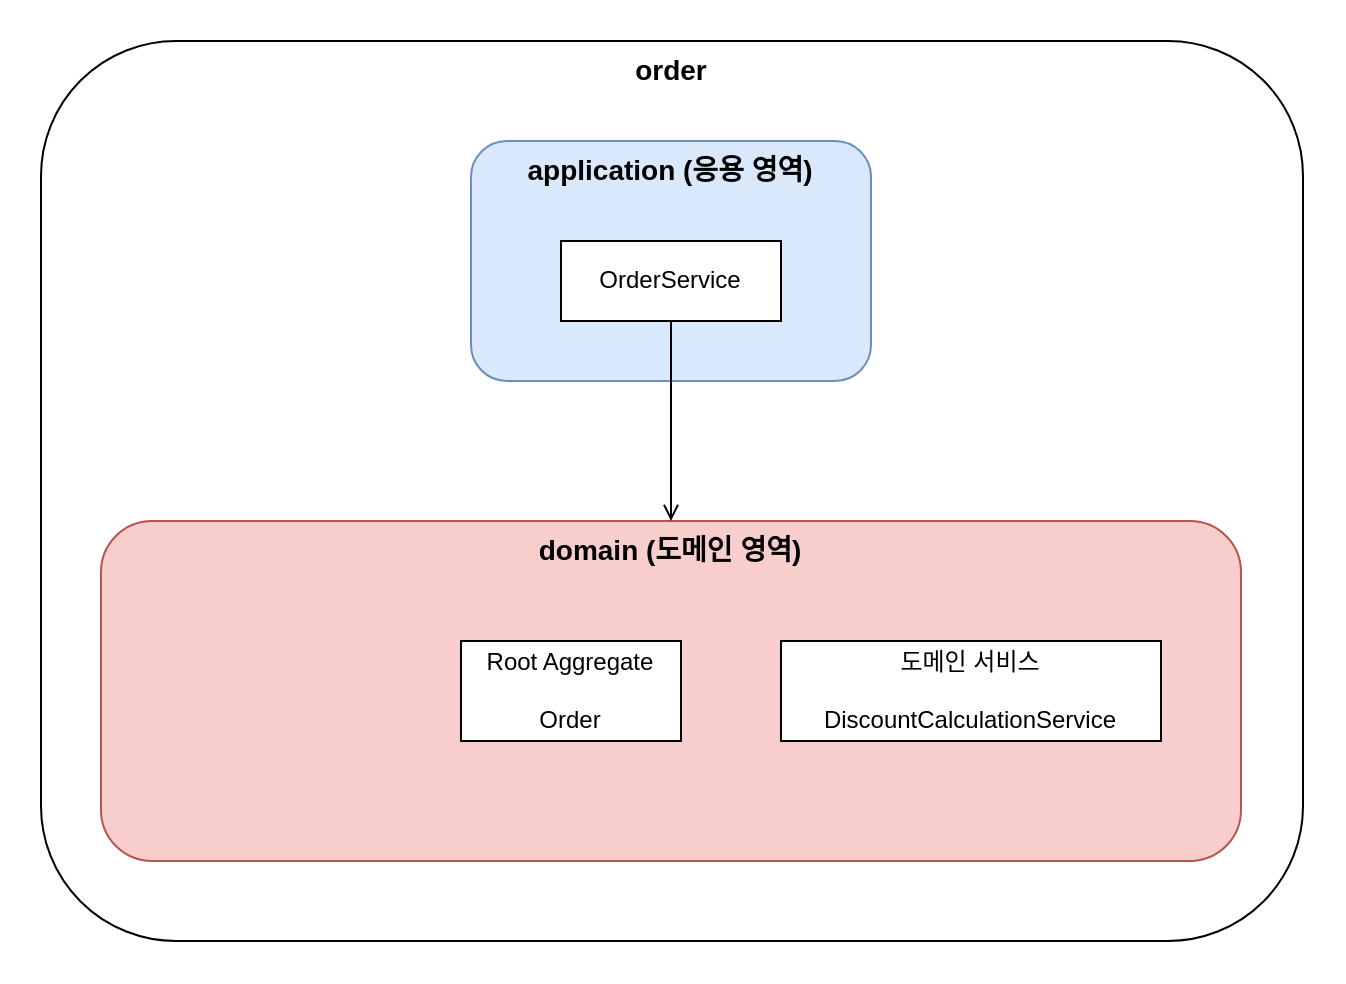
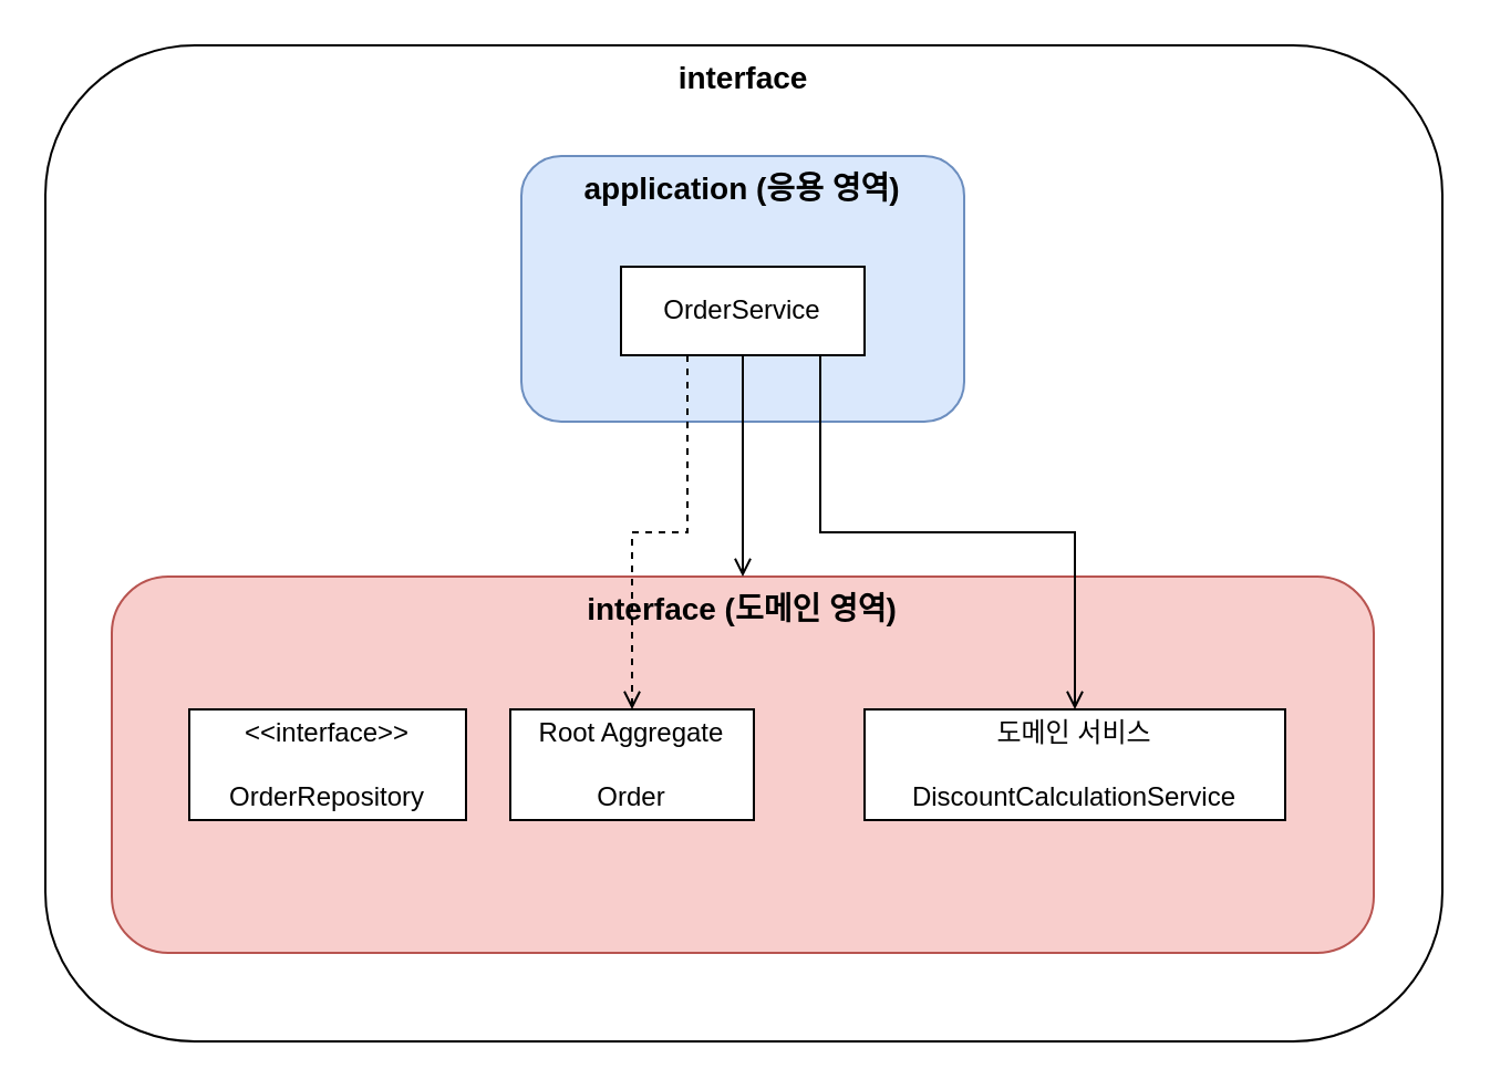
  <mxCell id="0" />
  <mxCell id="1" parent="0" />
- <mxCell id="2" value="order" style="rounded=1;whiteSpace=wrap;html=1;horizontal=1;verticalAlign=top;fontStyle=1;fontSize=14;" vertex="1" parent="1"><mxGeometry x="20" y="20" width="631" height="450" as="geometry" /></mxCell>
+ <mxCell id="2" value="interface" style="rounded=1;whiteSpace=wrap;html=1;horizontal=1;verticalAlign=top;fontStyle=1;fontSize=14;" vertex="1" parent="1"><mxGeometry x="20" y="20" width="631" height="450" as="geometry" /></mxCell>
  <mxCell id="3" value="application (응용 영역)" style="rounded=1;whiteSpace=wrap;html=1;verticalAlign=top;fontSize=14;fontStyle=1;fillColor=#dae8fc;strokeColor=#6c8ebf;" vertex="1" parent="1"><mxGeometry x="235" y="70" width="200" height="120" as="geometry" /></mxCell>
  <mxCell id="4" value="OrderService" style="rounded=0;whiteSpace=wrap;html=1;" vertex="1" parent="1"><mxGeometry x="280" y="120" width="110" height="40" as="geometry" /></mxCell>
- <mxCell id="5" value="domain (도메인 영역)" style="rounded=1;whiteSpace=wrap;html=1;fontSize=14;fontStyle=1;verticalAlign=top;fillColor=#f8cecc;strokeColor=#b85450;" vertex="1" parent="1"><mxGeometry x="50" y="260" width="570" height="170" as="geometry" /></mxCell>
+ <mxCell id="5" value="interface (도메인 영역)" style="rounded=1;whiteSpace=wrap;html=1;fontSize=14;fontStyle=1;verticalAlign=top;fillColor=#f8cecc;strokeColor=#b85450;" vertex="1" parent="1"><mxGeometry x="50" y="260" width="570" height="170" as="geometry" /></mxCell>
+ <mxCell id="6" value="&amp;lt;&amp;lt;interface&amp;gt;&amp;gt;&lt;div&gt;&lt;br&gt;&lt;/div&gt;&lt;div&gt;OrderRepository&lt;/div&gt;" style="rounded=0;whiteSpace=wrap;html=1;" vertex="1" parent="1"><mxGeometry x="85" y="320" width="125" height="50" as="geometry" /></mxCell>
  <mxCell id="7" value="&lt;div&gt;Root Aggregate&lt;/div&gt;&lt;div&gt;&lt;br&gt;&lt;/div&gt;Order" style="rounded=0;whiteSpace=wrap;html=1;" vertex="1" parent="1"><mxGeometry x="230" y="320" width="110" height="50" as="geometry" /></mxCell>
  <mxCell id="8" value="&lt;div&gt;도메인 서비스&lt;/div&gt;&lt;div&gt;&lt;br&gt;&lt;/div&gt;DiscountCalculationService" style="rounded=0;whiteSpace=wrap;html=1;" vertex="1" parent="1"><mxGeometry x="390" y="320" width="190" height="50" as="geometry" /></mxCell>
+ <mxCell id="9" style="edgeStyle=orthogonalEdgeStyle;rounded=0;orthogonalLoop=1;jettySize=auto;html=1;dashed=1;endArrow=open;endFill=0;" edge="1" parent="1" source="4" target="7"><mxGeometry relative="1" as="geometry"><Array as="points"><mxPoint x="310" y="240" /><mxPoint x="285" y="240" /></Array></mxGeometry></mxCell>
+ <mxCell id="10" style="edgeStyle=orthogonalEdgeStyle;rounded=0;orthogonalLoop=1;jettySize=auto;html=1;entryX=0.5;entryY=0;entryDx=0;entryDy=0;endArrow=open;endFill=0;" edge="1" parent="1" source="4" target="8"><mxGeometry relative="1" as="geometry"><Array as="points"><mxPoint x="370" y="240" /><mxPoint x="485" y="240" /></Array></mxGeometry></mxCell>
  <mxCell id="11" style="edgeStyle=orthogonalEdgeStyle;rounded=0;orthogonalLoop=1;jettySize=auto;html=1;endArrow=open;endFill=0;" edge="1" parent="1" source="4" target="5"><mxGeometry relative="1" as="geometry" /></mxCell>
